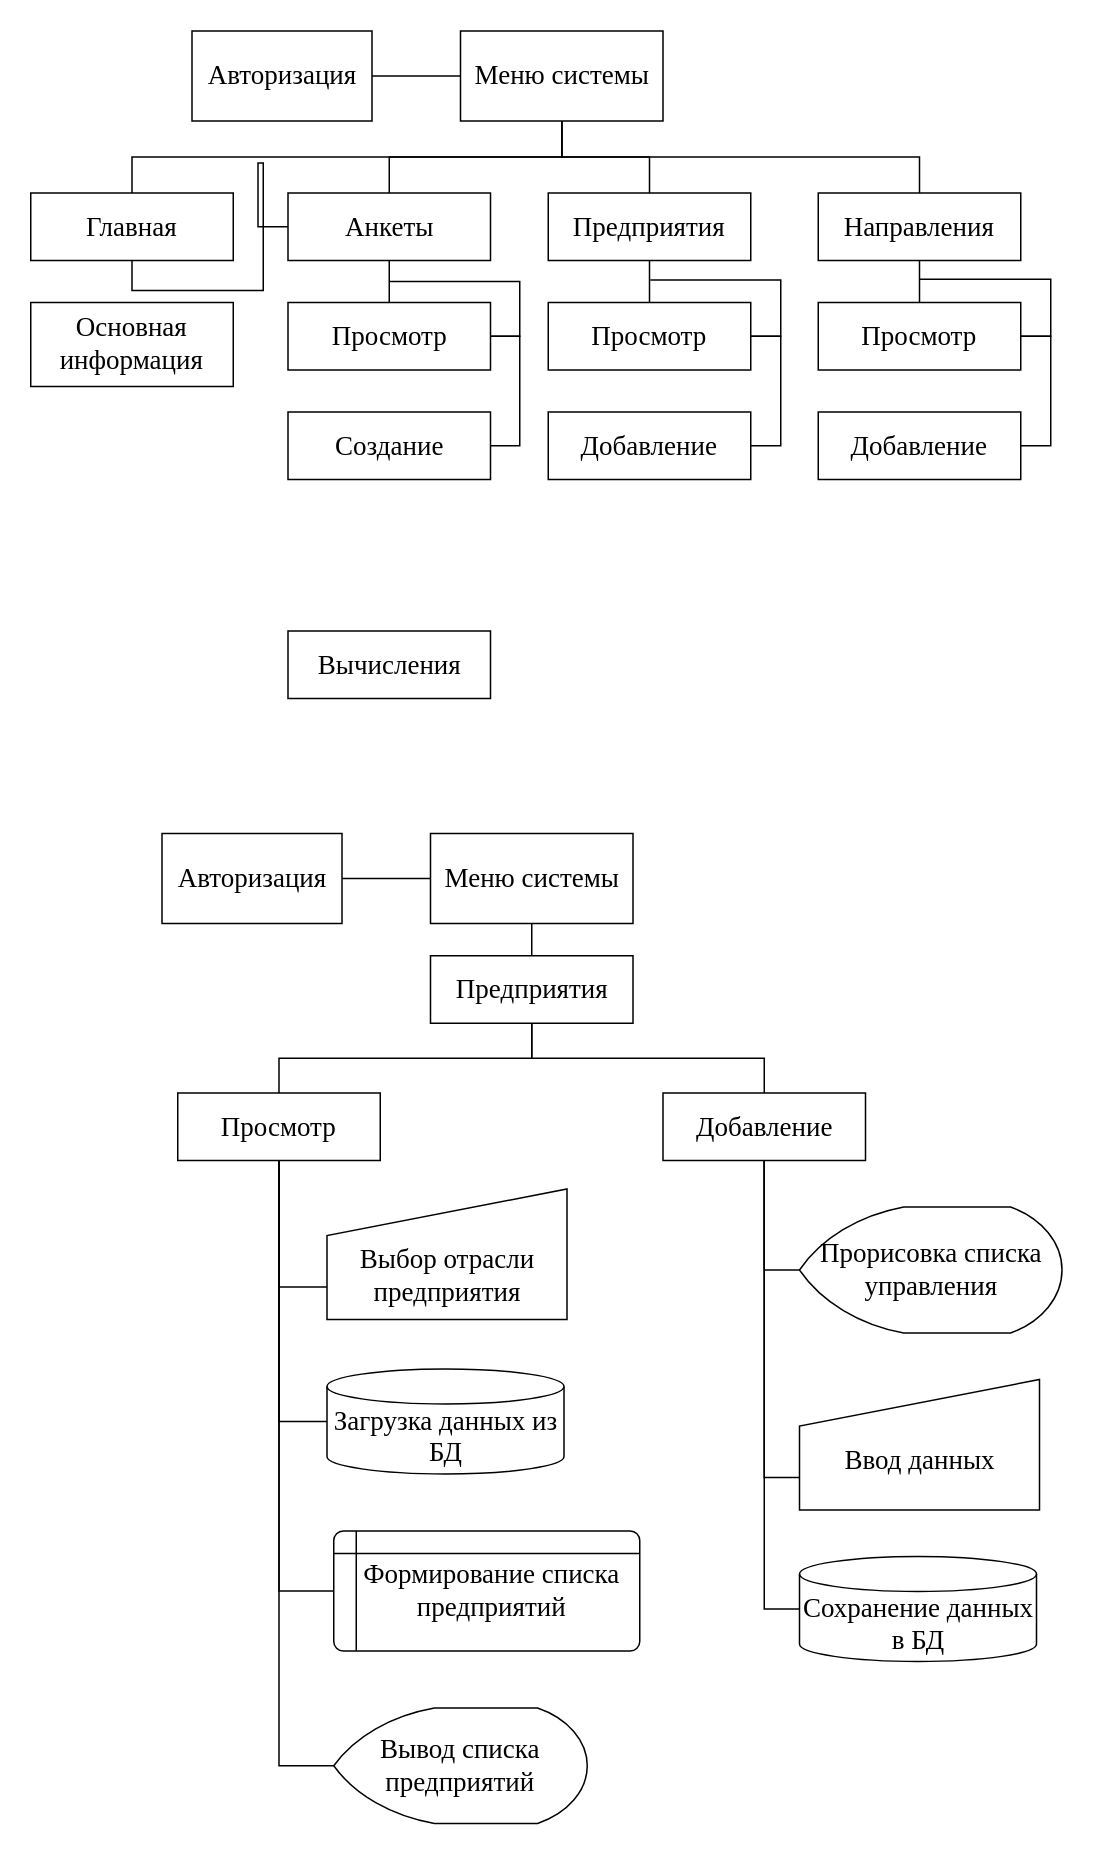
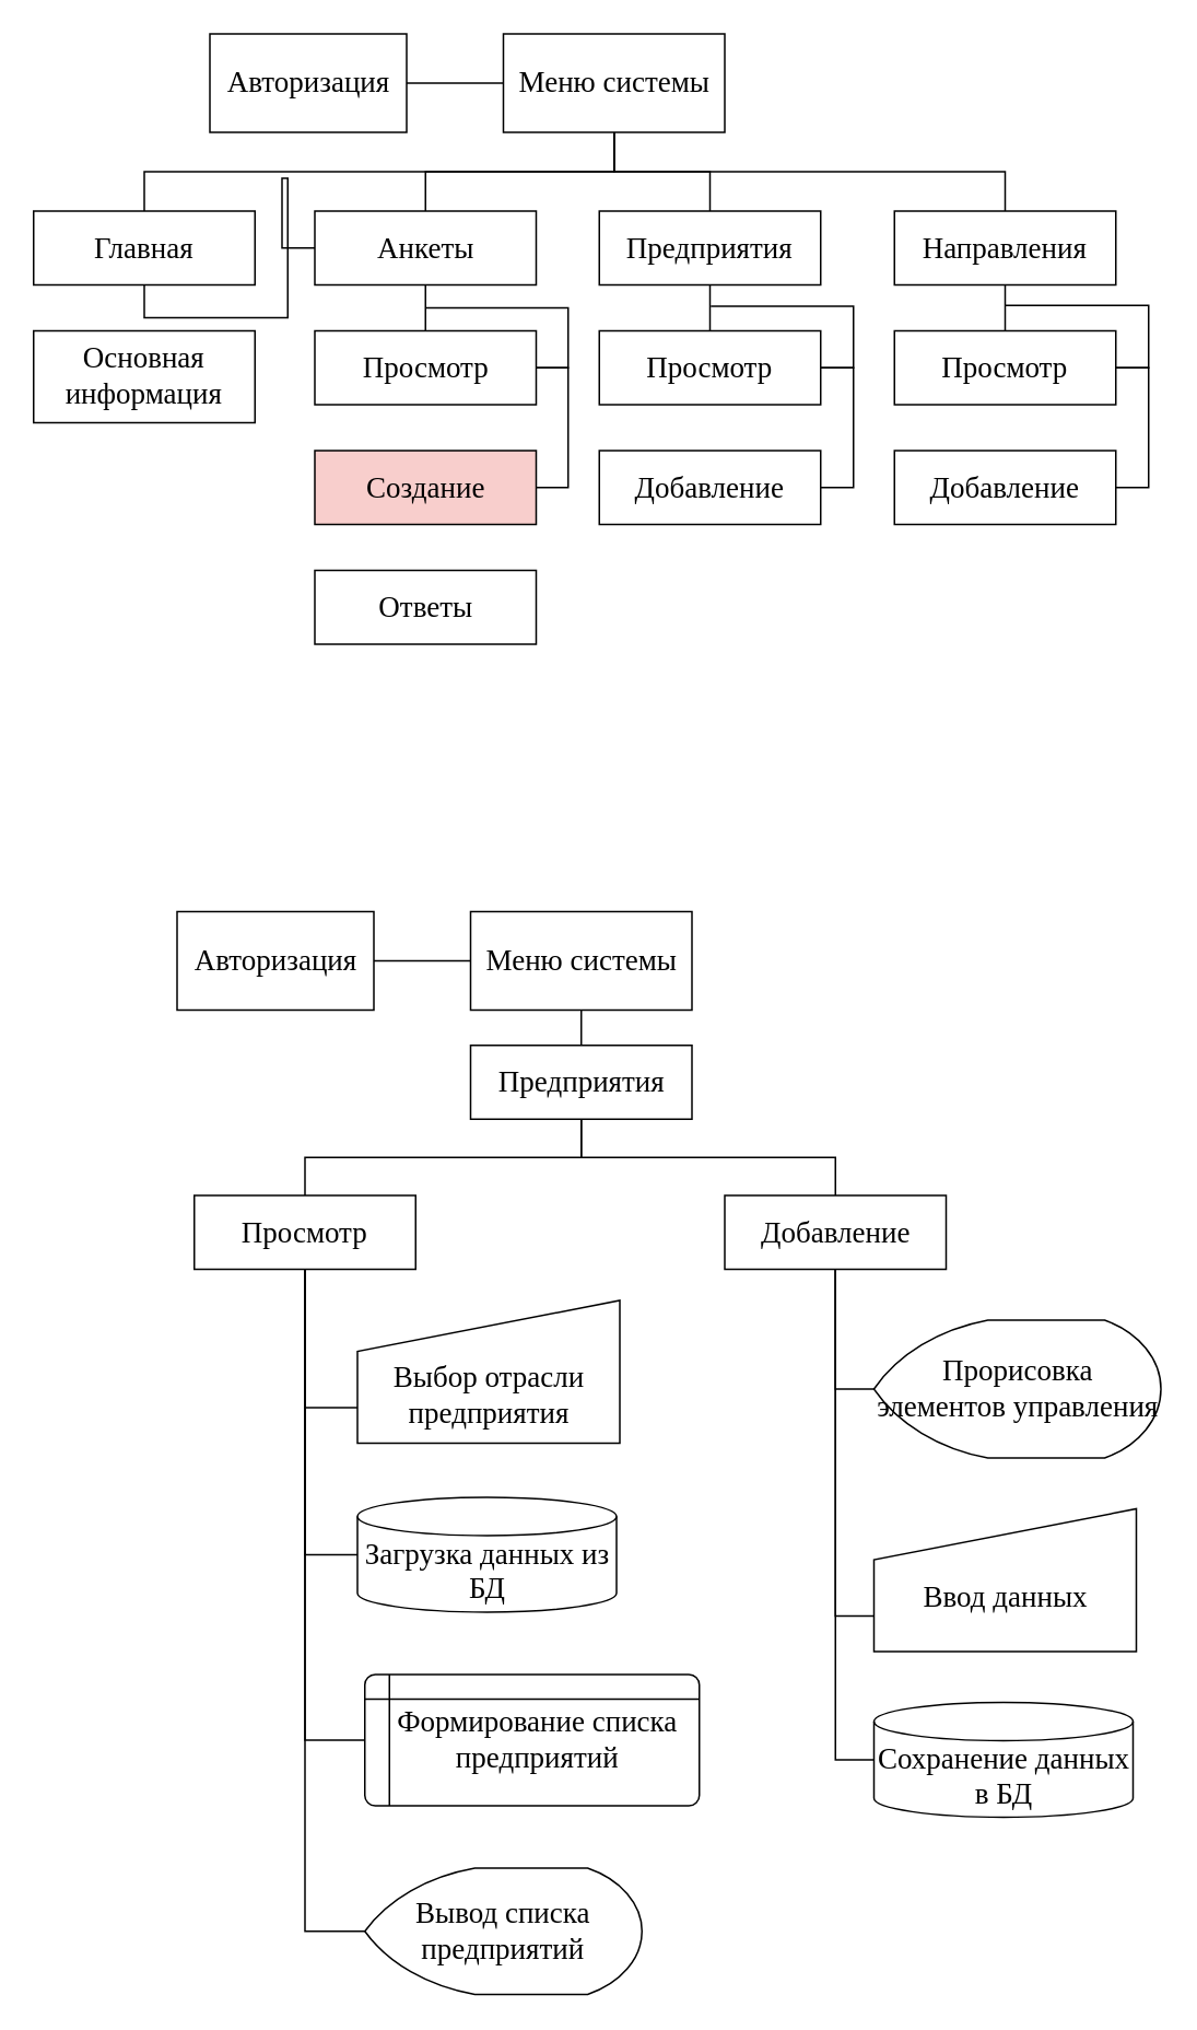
  <mxCell id="0" />
  <mxCell id="1" parent="0" />
  <mxCell id="2" value="&lt;font face=&quot;Times New Roman&quot; style=&quot;font-size: 18px&quot;&gt;Авторизация&lt;/font&gt;" style="rounded=0;whiteSpace=wrap;html=1;" parent="1" vertex="1"><mxGeometry x="127.5" y="20" width="120" height="60" as="geometry" /></mxCell>
  <mxCell id="3" style="edgeStyle=orthogonalEdgeStyle;rounded=0;orthogonalLoop=1;jettySize=auto;html=1;exitX=0.5;exitY=1;exitDx=0;exitDy=0;entryX=0.5;entryY=0;entryDx=0;entryDy=0;endArrow=none;endFill=0;" parent="1" source="7" target="9" edge="1"><mxGeometry relative="1" as="geometry" /></mxCell>
  <mxCell id="4" style="edgeStyle=orthogonalEdgeStyle;rounded=0;orthogonalLoop=1;jettySize=auto;html=1;exitX=0.5;exitY=1;exitDx=0;exitDy=0;entryX=0.5;entryY=0;entryDx=0;entryDy=0;endArrow=none;endFill=0;" parent="1" source="7" target="12" edge="1"><mxGeometry relative="1" as="geometry" /></mxCell>
  <mxCell id="5" style="edgeStyle=orthogonalEdgeStyle;rounded=0;orthogonalLoop=1;jettySize=auto;html=1;exitX=0.5;exitY=1;exitDx=0;exitDy=0;entryX=0.5;entryY=0;entryDx=0;entryDy=0;endArrow=none;endFill=0;" parent="1" source="7" target="20" edge="1"><mxGeometry relative="1" as="geometry" /></mxCell>
  <mxCell id="6" style="edgeStyle=orthogonalEdgeStyle;rounded=0;orthogonalLoop=1;jettySize=auto;html=1;exitX=0.5;exitY=1;exitDx=0;exitDy=0;entryX=0.5;entryY=0;entryDx=0;entryDy=0;endArrow=none;endFill=0;" parent="1" source="7" target="26" edge="1"><mxGeometry relative="1" as="geometry" /></mxCell>
  <mxCell id="7" value="&lt;font face=&quot;Times New Roman&quot;&gt;&lt;span style=&quot;font-size: 18px&quot;&gt;Меню системы&lt;/span&gt;&lt;/font&gt;" style="rounded=0;whiteSpace=wrap;html=1;" parent="1" vertex="1"><mxGeometry x="306.5" y="20" width="135" height="60" as="geometry" /></mxCell>
  <mxCell id="8" style="edgeStyle=orthogonalEdgeStyle;rounded=0;orthogonalLoop=1;jettySize=auto;html=1;exitX=0.5;exitY=1;exitDx=0;exitDy=0;endArrow=none;endFill=0;" parent="1" source="9" target="12" edge="1"><mxGeometry relative="1" as="geometry" /></mxCell>
  <mxCell id="9" value="&lt;font face=&quot;Times New Roman&quot;&gt;&lt;span style=&quot;font-size: 18px&quot;&gt;Главная&lt;/span&gt;&lt;/font&gt;" style="rounded=0;whiteSpace=wrap;html=1;" parent="1" vertex="1"><mxGeometry x="20" y="128" width="135" height="45" as="geometry" /></mxCell>
  <mxCell id="10" value="&lt;font face=&quot;Times New Roman&quot;&gt;&lt;span style=&quot;font-size: 18px&quot;&gt;Основная информация&lt;/span&gt;&lt;/font&gt;" style="rounded=0;whiteSpace=wrap;html=1;" parent="1" vertex="1"><mxGeometry x="20" y="201" width="135" height="56" as="geometry" /></mxCell>
  <mxCell id="11" style="edgeStyle=orthogonalEdgeStyle;rounded=0;orthogonalLoop=1;jettySize=auto;html=1;exitX=0.5;exitY=1;exitDx=0;exitDy=0;entryX=0.5;entryY=0;entryDx=0;entryDy=0;endArrow=none;endFill=0;" parent="1" source="12" target="15" edge="1"><mxGeometry relative="1" as="geometry"><Array as="points"><mxPoint x="259" y="184" /></Array></mxGeometry></mxCell>
  <mxCell id="12" value="&lt;font face=&quot;Times New Roman&quot;&gt;&lt;span style=&quot;font-size: 18px&quot;&gt;Анкеты&lt;/span&gt;&lt;/font&gt;" style="rounded=0;whiteSpace=wrap;html=1;" parent="1" vertex="1"><mxGeometry x="191.5" y="128" width="135" height="45" as="geometry" /></mxCell>
  <mxCell id="13" style="edgeStyle=orthogonalEdgeStyle;rounded=0;orthogonalLoop=1;jettySize=auto;html=1;exitX=1;exitY=0.5;exitDx=0;exitDy=0;endArrow=none;endFill=0;" parent="1" source="15" edge="1"><mxGeometry relative="1" as="geometry"><mxPoint x="259.163" y="187.023" as="targetPoint" /><Array as="points"><mxPoint x="346" y="224" /><mxPoint x="346" y="187" /></Array></mxGeometry></mxCell>
  <mxCell id="14" style="edgeStyle=orthogonalEdgeStyle;rounded=0;orthogonalLoop=1;jettySize=auto;html=1;exitX=1;exitY=0.5;exitDx=0;exitDy=0;entryX=1;entryY=0.5;entryDx=0;entryDy=0;endArrow=none;endFill=0;" parent="1" source="15" target="16" edge="1"><mxGeometry relative="1" as="geometry"><Array as="points"><mxPoint x="346" y="224" /><mxPoint x="346" y="297" /></Array></mxGeometry></mxCell>
  <mxCell id="15" value="&lt;font face=&quot;Times New Roman&quot;&gt;&lt;span style=&quot;font-size: 18px&quot;&gt;Просмотр&lt;/span&gt;&lt;/font&gt;" style="rounded=0;whiteSpace=wrap;html=1;" parent="1" vertex="1"><mxGeometry x="191.5" y="201" width="135" height="45" as="geometry" /></mxCell>
- <mxCell id="16" value="&lt;font face=&quot;Times New Roman&quot;&gt;&lt;span style=&quot;font-size: 18px&quot;&gt;Создание&lt;/span&gt;&lt;/font&gt;" style="rounded=0;whiteSpace=wrap;html=1;" parent="1" vertex="1"><mxGeometry x="191.5" y="274" width="135" height="45" as="geometry" /></mxCell>
- <mxCell id="18" value="&lt;font face=&quot;Times New Roman&quot;&gt;&lt;span style=&quot;font-size: 18px&quot;&gt;Вычисления&lt;/span&gt;&lt;/font&gt;" style="rounded=0;whiteSpace=wrap;html=1;" parent="1" vertex="1"><mxGeometry x="191.5" y="420" width="135" height="45" as="geometry" /></mxCell>
+ <mxCell id="16" value="&lt;font face=&quot;Times New Roman&quot;&gt;&lt;span style=&quot;font-size: 18px&quot;&gt;Создание&lt;/span&gt;&lt;/font&gt;" style="rounded=0;whiteSpace=wrap;html=1;fillColor=#f8cecc;" parent="1" vertex="1"><mxGeometry x="191.5" y="274" width="135" height="45" as="geometry" /></mxCell>
+ <mxCell id="17" value="&lt;font face=&quot;Times New Roman&quot;&gt;&lt;span style=&quot;font-size: 18px&quot;&gt;Ответы&lt;/span&gt;&lt;/font&gt;" style="rounded=0;whiteSpace=wrap;html=1;" parent="1" vertex="1"><mxGeometry x="191.5" y="347" width="135" height="45" as="geometry" /></mxCell>
  <mxCell id="19" style="edgeStyle=orthogonalEdgeStyle;rounded=0;orthogonalLoop=1;jettySize=auto;html=1;exitX=0.5;exitY=1;exitDx=0;exitDy=0;entryX=0.5;entryY=0;entryDx=0;entryDy=0;endArrow=none;endFill=0;" parent="1" source="20" target="23" edge="1"><mxGeometry relative="1" as="geometry" /></mxCell>
  <mxCell id="20" value="&lt;font face=&quot;Times New Roman&quot;&gt;&lt;span style=&quot;font-size: 18px&quot;&gt;Предприятия&lt;/span&gt;&lt;/font&gt;" style="rounded=0;whiteSpace=wrap;html=1;" parent="1" vertex="1"><mxGeometry x="365" y="128" width="135" height="45" as="geometry" /></mxCell>
  <mxCell id="21" style="edgeStyle=orthogonalEdgeStyle;rounded=0;orthogonalLoop=1;jettySize=auto;html=1;exitX=1;exitY=0.5;exitDx=0;exitDy=0;endArrow=none;endFill=0;" parent="1" source="23" edge="1"><mxGeometry relative="1" as="geometry"><mxPoint x="433" y="186" as="targetPoint" /><Array as="points"><mxPoint x="520" y="223" /><mxPoint x="520" y="186" /></Array></mxGeometry></mxCell>
  <mxCell id="22" style="edgeStyle=orthogonalEdgeStyle;rounded=0;orthogonalLoop=1;jettySize=auto;html=1;exitX=1;exitY=0.5;exitDx=0;exitDy=0;entryX=1;entryY=0.5;entryDx=0;entryDy=0;endArrow=none;endFill=0;" parent="1" source="23" target="24" edge="1"><mxGeometry relative="1" as="geometry" /></mxCell>
  <mxCell id="23" value="&lt;font face=&quot;Times New Roman&quot;&gt;&lt;span style=&quot;font-size: 18px&quot;&gt;Просмотр&lt;/span&gt;&lt;/font&gt;" style="rounded=0;whiteSpace=wrap;html=1;" parent="1" vertex="1"><mxGeometry x="365" y="201" width="135" height="45" as="geometry" /></mxCell>
  <mxCell id="24" value="&lt;font face=&quot;Times New Roman&quot;&gt;&lt;span style=&quot;font-size: 18px&quot;&gt;Добавление&lt;/span&gt;&lt;/font&gt;" style="rounded=0;whiteSpace=wrap;html=1;" parent="1" vertex="1"><mxGeometry x="365" y="274" width="135" height="45" as="geometry" /></mxCell>
  <mxCell id="25" style="edgeStyle=orthogonalEdgeStyle;rounded=0;orthogonalLoop=1;jettySize=auto;html=1;exitX=0.5;exitY=1;exitDx=0;exitDy=0;entryX=0.5;entryY=0;entryDx=0;entryDy=0;endArrow=none;endFill=0;" parent="1" source="26" target="29" edge="1"><mxGeometry relative="1" as="geometry" /></mxCell>
  <mxCell id="26" value="&lt;font face=&quot;Times New Roman&quot;&gt;&lt;span style=&quot;font-size: 18px&quot;&gt;Направления&lt;/span&gt;&lt;/font&gt;" style="rounded=0;whiteSpace=wrap;html=1;" parent="1" vertex="1"><mxGeometry x="545" y="128" width="135" height="45" as="geometry" /></mxCell>
  <mxCell id="27" style="edgeStyle=orthogonalEdgeStyle;rounded=0;orthogonalLoop=1;jettySize=auto;html=1;exitX=1;exitY=0.5;exitDx=0;exitDy=0;endArrow=none;endFill=0;" parent="1" source="29" edge="1"><mxGeometry relative="1" as="geometry"><mxPoint x="612.584" y="185.49" as="targetPoint" /><Array as="points"><mxPoint x="700" y="224" /><mxPoint x="700" y="185" /></Array></mxGeometry></mxCell>
  <mxCell id="28" style="edgeStyle=orthogonalEdgeStyle;rounded=0;orthogonalLoop=1;jettySize=auto;html=1;exitX=1;exitY=0.5;exitDx=0;exitDy=0;entryX=1;entryY=0.5;entryDx=0;entryDy=0;endArrow=none;endFill=0;" parent="1" source="29" target="30" edge="1"><mxGeometry relative="1" as="geometry" /></mxCell>
  <mxCell id="29" value="&lt;font face=&quot;Times New Roman&quot;&gt;&lt;span style=&quot;font-size: 18px&quot;&gt;Просмотр&lt;/span&gt;&lt;/font&gt;" style="rounded=0;whiteSpace=wrap;html=1;" parent="1" vertex="1"><mxGeometry x="545" y="201" width="135" height="45" as="geometry" /></mxCell>
  <mxCell id="30" value="&lt;font face=&quot;Times New Roman&quot;&gt;&lt;span style=&quot;font-size: 18px&quot;&gt;Добавление&lt;/span&gt;&lt;/font&gt;" style="rounded=0;whiteSpace=wrap;html=1;" parent="1" vertex="1"><mxGeometry x="545" y="274" width="135" height="45" as="geometry" /></mxCell>
  <mxCell id="31" style="edgeStyle=orthogonalEdgeStyle;rounded=0;orthogonalLoop=1;jettySize=auto;html=1;entryX=1;entryY=0.5;entryDx=0;entryDy=0;endArrow=none;endFill=0;" parent="1" source="7" target="2" edge="1"><mxGeometry relative="1" as="geometry"><mxPoint x="384" y="90" as="sourcePoint" /><mxPoint x="269" y="138" as="targetPoint" /></mxGeometry></mxCell>
  <mxCell id="32" value="&lt;font face=&quot;Times New Roman&quot; style=&quot;font-size: 18px&quot;&gt;Авторизация&lt;/font&gt;" style="rounded=0;whiteSpace=wrap;html=1;" vertex="1" parent="1"><mxGeometry x="107.5" y="555" width="120" height="60" as="geometry" /></mxCell>
  <mxCell id="33" style="edgeStyle=orthogonalEdgeStyle;rounded=0;orthogonalLoop=1;jettySize=auto;html=1;exitX=0.5;exitY=1;exitDx=0;exitDy=0;entryX=0.5;entryY=0;entryDx=0;entryDy=0;endArrow=none;endFill=0;" edge="1" parent="1" source="34" target="37"><mxGeometry relative="1" as="geometry" /></mxCell>
  <mxCell id="34" value="&lt;font face=&quot;Times New Roman&quot;&gt;&lt;span style=&quot;font-size: 18px&quot;&gt;Меню системы&lt;/span&gt;&lt;/font&gt;" style="rounded=0;whiteSpace=wrap;html=1;" vertex="1" parent="1"><mxGeometry x="286.5" y="555" width="135" height="60" as="geometry" /></mxCell>
  <mxCell id="35" style="edgeStyle=orthogonalEdgeStyle;rounded=0;orthogonalLoop=1;jettySize=auto;html=1;exitX=0.5;exitY=1;exitDx=0;exitDy=0;entryX=0.5;entryY=0;entryDx=0;entryDy=0;endArrow=none;endFill=0;" edge="1" parent="1" source="37" target="42"><mxGeometry relative="1" as="geometry" /></mxCell>
  <mxCell id="36" style="edgeStyle=orthogonalEdgeStyle;rounded=0;orthogonalLoop=1;jettySize=auto;html=1;exitX=0.5;exitY=1;exitDx=0;exitDy=0;endArrow=none;endFill=0;" edge="1" parent="1" source="37" target="46"><mxGeometry relative="1" as="geometry" /></mxCell>
  <mxCell id="37" value="&lt;font face=&quot;Times New Roman&quot;&gt;&lt;span style=&quot;font-size: 18px&quot;&gt;Предприятия&lt;/span&gt;&lt;/font&gt;" style="rounded=0;whiteSpace=wrap;html=1;" vertex="1" parent="1"><mxGeometry x="286.5" y="636.5" width="135" height="45" as="geometry" /></mxCell>
  <mxCell id="38" style="edgeStyle=orthogonalEdgeStyle;rounded=0;orthogonalLoop=1;jettySize=auto;html=1;exitX=0.5;exitY=1;exitDx=0;exitDy=0;entryX=0;entryY=0.5;entryDx=0;entryDy=0;entryPerimeter=0;endArrow=none;endFill=0;" edge="1" parent="1" source="42" target="48"><mxGeometry relative="1" as="geometry" /></mxCell>
  <mxCell id="39" style="edgeStyle=orthogonalEdgeStyle;rounded=0;orthogonalLoop=1;jettySize=auto;html=1;exitX=0.5;exitY=1;exitDx=0;exitDy=0;entryX=0;entryY=0.5;entryDx=0;entryDy=0;endArrow=none;endFill=0;" edge="1" parent="1" source="42" target="49"><mxGeometry relative="1" as="geometry" /></mxCell>
  <mxCell id="40" style="edgeStyle=orthogonalEdgeStyle;rounded=0;orthogonalLoop=1;jettySize=auto;html=1;exitX=0.5;exitY=1;exitDx=0;exitDy=0;entryX=0;entryY=0.5;entryDx=0;entryDy=0;entryPerimeter=0;endArrow=none;endFill=0;" edge="1" parent="1" source="42" target="50"><mxGeometry relative="1" as="geometry" /></mxCell>
  <mxCell id="41" style="edgeStyle=orthogonalEdgeStyle;rounded=0;orthogonalLoop=1;jettySize=auto;html=1;exitX=0.5;exitY=1;exitDx=0;exitDy=0;entryX=0;entryY=0.75;entryDx=0;entryDy=0;endArrow=none;endFill=0;" edge="1" parent="1" source="42" target="54"><mxGeometry relative="1" as="geometry" /></mxCell>
  <mxCell id="42" value="&lt;font face=&quot;Times New Roman&quot;&gt;&lt;span style=&quot;font-size: 18px&quot;&gt;Просмотр&lt;/span&gt;&lt;/font&gt;" style="rounded=0;whiteSpace=wrap;html=1;" vertex="1" parent="1"><mxGeometry x="118" y="728" width="135" height="45" as="geometry" /></mxCell>
  <mxCell id="43" style="edgeStyle=orthogonalEdgeStyle;rounded=0;orthogonalLoop=1;jettySize=auto;html=1;exitX=0.5;exitY=1;exitDx=0;exitDy=0;entryX=0;entryY=0.5;entryDx=0;entryDy=0;entryPerimeter=0;endArrow=none;endFill=0;" edge="1" parent="1" source="46" target="51"><mxGeometry relative="1" as="geometry" /></mxCell>
  <mxCell id="44" style="edgeStyle=orthogonalEdgeStyle;rounded=0;orthogonalLoop=1;jettySize=auto;html=1;exitX=0.5;exitY=1;exitDx=0;exitDy=0;entryX=0;entryY=0.75;entryDx=0;entryDy=0;endArrow=none;endFill=0;" edge="1" parent="1" source="46" target="52"><mxGeometry relative="1" as="geometry" /></mxCell>
  <mxCell id="45" style="edgeStyle=orthogonalEdgeStyle;rounded=0;orthogonalLoop=1;jettySize=auto;html=1;exitX=0.5;exitY=1;exitDx=0;exitDy=0;entryX=0;entryY=0.5;entryDx=0;entryDy=0;entryPerimeter=0;endArrow=none;endFill=0;" edge="1" parent="1" source="46" target="53"><mxGeometry relative="1" as="geometry" /></mxCell>
  <mxCell id="46" value="&lt;font face=&quot;Times New Roman&quot;&gt;&lt;span style=&quot;font-size: 18px&quot;&gt;Добавление&lt;/span&gt;&lt;/font&gt;" style="rounded=0;whiteSpace=wrap;html=1;" vertex="1" parent="1"><mxGeometry x="441.5" y="728" width="135" height="45" as="geometry" /></mxCell>
  <mxCell id="47" style="edgeStyle=orthogonalEdgeStyle;rounded=0;orthogonalLoop=1;jettySize=auto;html=1;entryX=1;entryY=0.5;entryDx=0;entryDy=0;endArrow=none;endFill=0;" edge="1" parent="1" source="34" target="32"><mxGeometry relative="1" as="geometry"><mxPoint x="364" y="625" as="sourcePoint" /><mxPoint x="249" y="673" as="targetPoint" /></mxGeometry></mxCell>
  <mxCell id="48" value="&lt;font face=&quot;Times New Roman&quot;&gt;&lt;span style=&quot;font-size: 18px&quot;&gt;&lt;br&gt;Загрузка данных из БД&lt;/span&gt;&lt;/font&gt;" style="strokeWidth=1;html=1;shape=mxgraph.flowchart.database;whiteSpace=wrap;" vertex="1" parent="1"><mxGeometry x="217.5" y="912" width="158" height="70" as="geometry" /></mxCell>
  <mxCell id="49" value="&lt;font face=&quot;Times New Roman&quot; style=&quot;font-size: 18px&quot;&gt;Формирование списка предприятий&lt;/font&gt;" style="shape=internalStorage;whiteSpace=wrap;html=1;dx=15;dy=15;rounded=1;arcSize=8;strokeWidth=1;spacingLeft=7;" vertex="1" parent="1"><mxGeometry x="222" y="1020" width="204" height="80" as="geometry" /></mxCell>
  <mxCell id="50" value="&lt;font face=&quot;Times New Roman&quot;&gt;&lt;span style=&quot;font-size: 18px&quot;&gt;Вывод списка предприятий&lt;/span&gt;&lt;/font&gt;" style="strokeWidth=1;html=1;shape=mxgraph.flowchart.display;whiteSpace=wrap;" vertex="1" parent="1"><mxGeometry x="222" y="1138" width="169" height="77" as="geometry" /></mxCell>
- <mxCell id="51" value="&lt;font face=&quot;Times New Roman&quot;&gt;&lt;span style=&quot;font-size: 18px&quot;&gt;Прорисовка списка управления&lt;/span&gt;&lt;/font&gt;" style="strokeWidth=1;html=1;shape=mxgraph.flowchart.display;whiteSpace=wrap;" vertex="1" parent="1"><mxGeometry x="532.5" y="804" width="175" height="84" as="geometry" /></mxCell>
+ <mxCell id="51" value="&lt;font face=&quot;Times New Roman&quot;&gt;&lt;span style=&quot;font-size: 18px&quot;&gt;Прорисовка элементов управления&lt;/span&gt;&lt;/font&gt;" style="strokeWidth=1;html=1;shape=mxgraph.flowchart.display;whiteSpace=wrap;" vertex="1" parent="1"><mxGeometry x="532.5" y="804" width="175" height="84" as="geometry" /></mxCell>
  <mxCell id="52" value="&lt;font face=&quot;Times New Roman&quot;&gt;&lt;span style=&quot;font-size: 18px&quot;&gt;Ввод данных&lt;/span&gt;&lt;/font&gt;" style="verticalLabelPosition=bottom;verticalAlign=top;html=1;strokeWidth=1;shape=manualInput;whiteSpace=wrap;rounded=0;size=31;arcSize=11;spacingTop=-50;" vertex="1" parent="1"><mxGeometry x="532.5" y="919" width="160" height="87" as="geometry" /></mxCell>
  <mxCell id="53" value="&lt;font face=&quot;Times New Roman&quot;&gt;&lt;span style=&quot;font-size: 18px&quot;&gt;&lt;br&gt;Сохранение данных в БД&lt;/span&gt;&lt;/font&gt;" style="strokeWidth=1;html=1;shape=mxgraph.flowchart.database;whiteSpace=wrap;" vertex="1" parent="1"><mxGeometry x="532.5" y="1037" width="158" height="70" as="geometry" /></mxCell>
  <mxCell id="54" value="&lt;font face=&quot;Times New Roman&quot;&gt;&lt;span style=&quot;font-size: 18px&quot;&gt;Выбор отрасли предприятия&lt;/span&gt;&lt;/font&gt;" style="verticalLabelPosition=bottom;verticalAlign=top;html=1;strokeWidth=1;shape=manualInput;whiteSpace=wrap;rounded=0;size=31;arcSize=11;spacingTop=-57;" vertex="1" parent="1"><mxGeometry x="217.5" y="792" width="160" height="87" as="geometry" /></mxCell>
